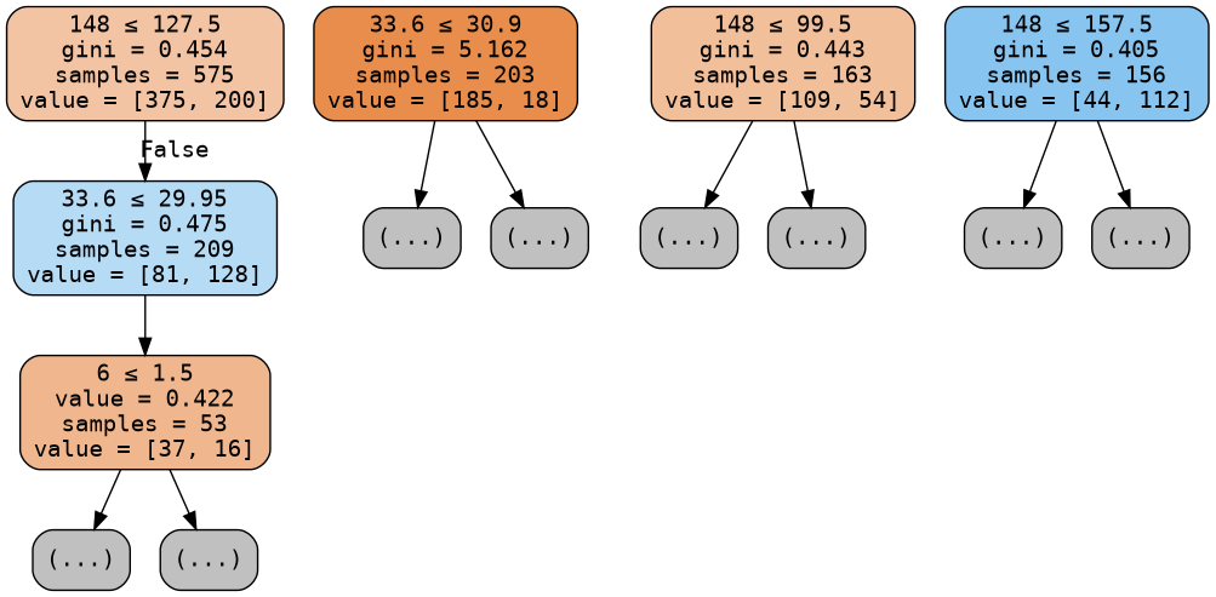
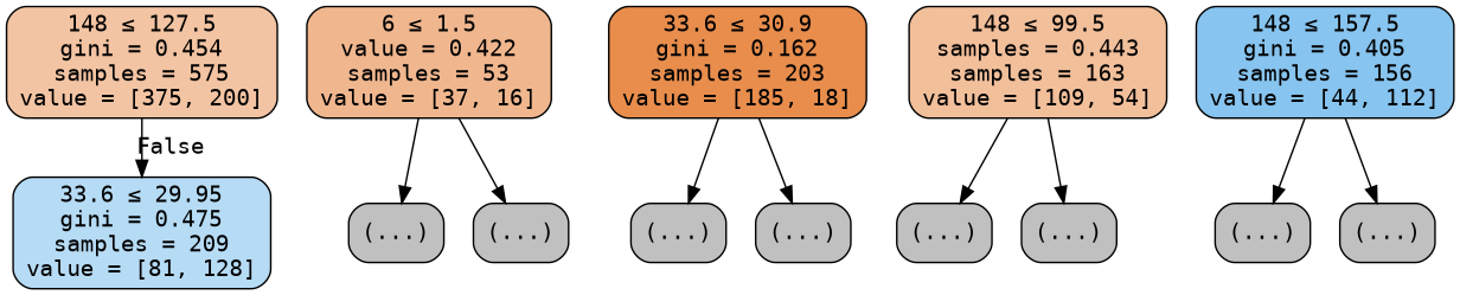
  digraph {
    fontname="DejaVu Sans Mono"
    node [color=black fillcolor="#C0C0C0" fontname="DejaVu Sans Mono" shape=box style="filled, rounded"]
    edge [fontname="DejaVu Sans Mono"]
    n1 [fillcolor="#f3c4a3" label=<148 &le; 127.5<br/>gini = 0.454<br/>samples = 575<br/>value = [375, 200]>]
    n2 [fillcolor="#b6dbf5" label=<33.6 &le; 29.95<br/>gini = 0.475<br/>samples = 209<br/>value = [81, 128]>]
    n3 [fillcolor="#f0b78f" label=<6 &le; 1.5<br/>value = 0.422<br/>samples = 53<br/>value = [37, 16]>]
-   n4 [fillcolor="#e88d4c" label=<33.6 &le; 30.9<br/>gini = 5.162<br/>samples = 203<br/>value = [185, 18]>]
+   n4 [fillcolor="#e88d4c" label=<33.6 &le; 30.9<br/>gini = 0.162<br/>samples = 203<br/>value = [185, 18]>]
    n5 [label="(...)"]
    n6 [label="(...)"]
-   n7 [fillcolor="#f2bf9b" label=<148 &le; 99.5<br/>gini = 0.443<br/>samples = 163<br/>value = [109, 54]>]
+   n7 [fillcolor="#f2bf9b" label=<148 &le; 99.5<br/>samples = 0.443<br/>samples = 163<br/>value = [109, 54]>]
    n8 [label="(...)"]
    n9 [label="(...)"]
    n10 [label="(...)"]
    n11 [label="(...)"]
    n12 [fillcolor="#87c4ef" label=<148 &le; 157.5<br/>gini = 0.405<br/>samples = 156<br/>value = [44, 112]>]
    n13 [label="(...)"]
    n14 [label="(...)"]
    n1 -> n2 [headlabel=False labelangle=-45 labeldistance=2.5]
-   n2 -> n3
    n3 -> n10
    n3 -> n11
    n4 -> n5
    n4 -> n6
    n7 -> n8
    n7 -> n9
    n12 -> n13
    n12 -> n14
  }
